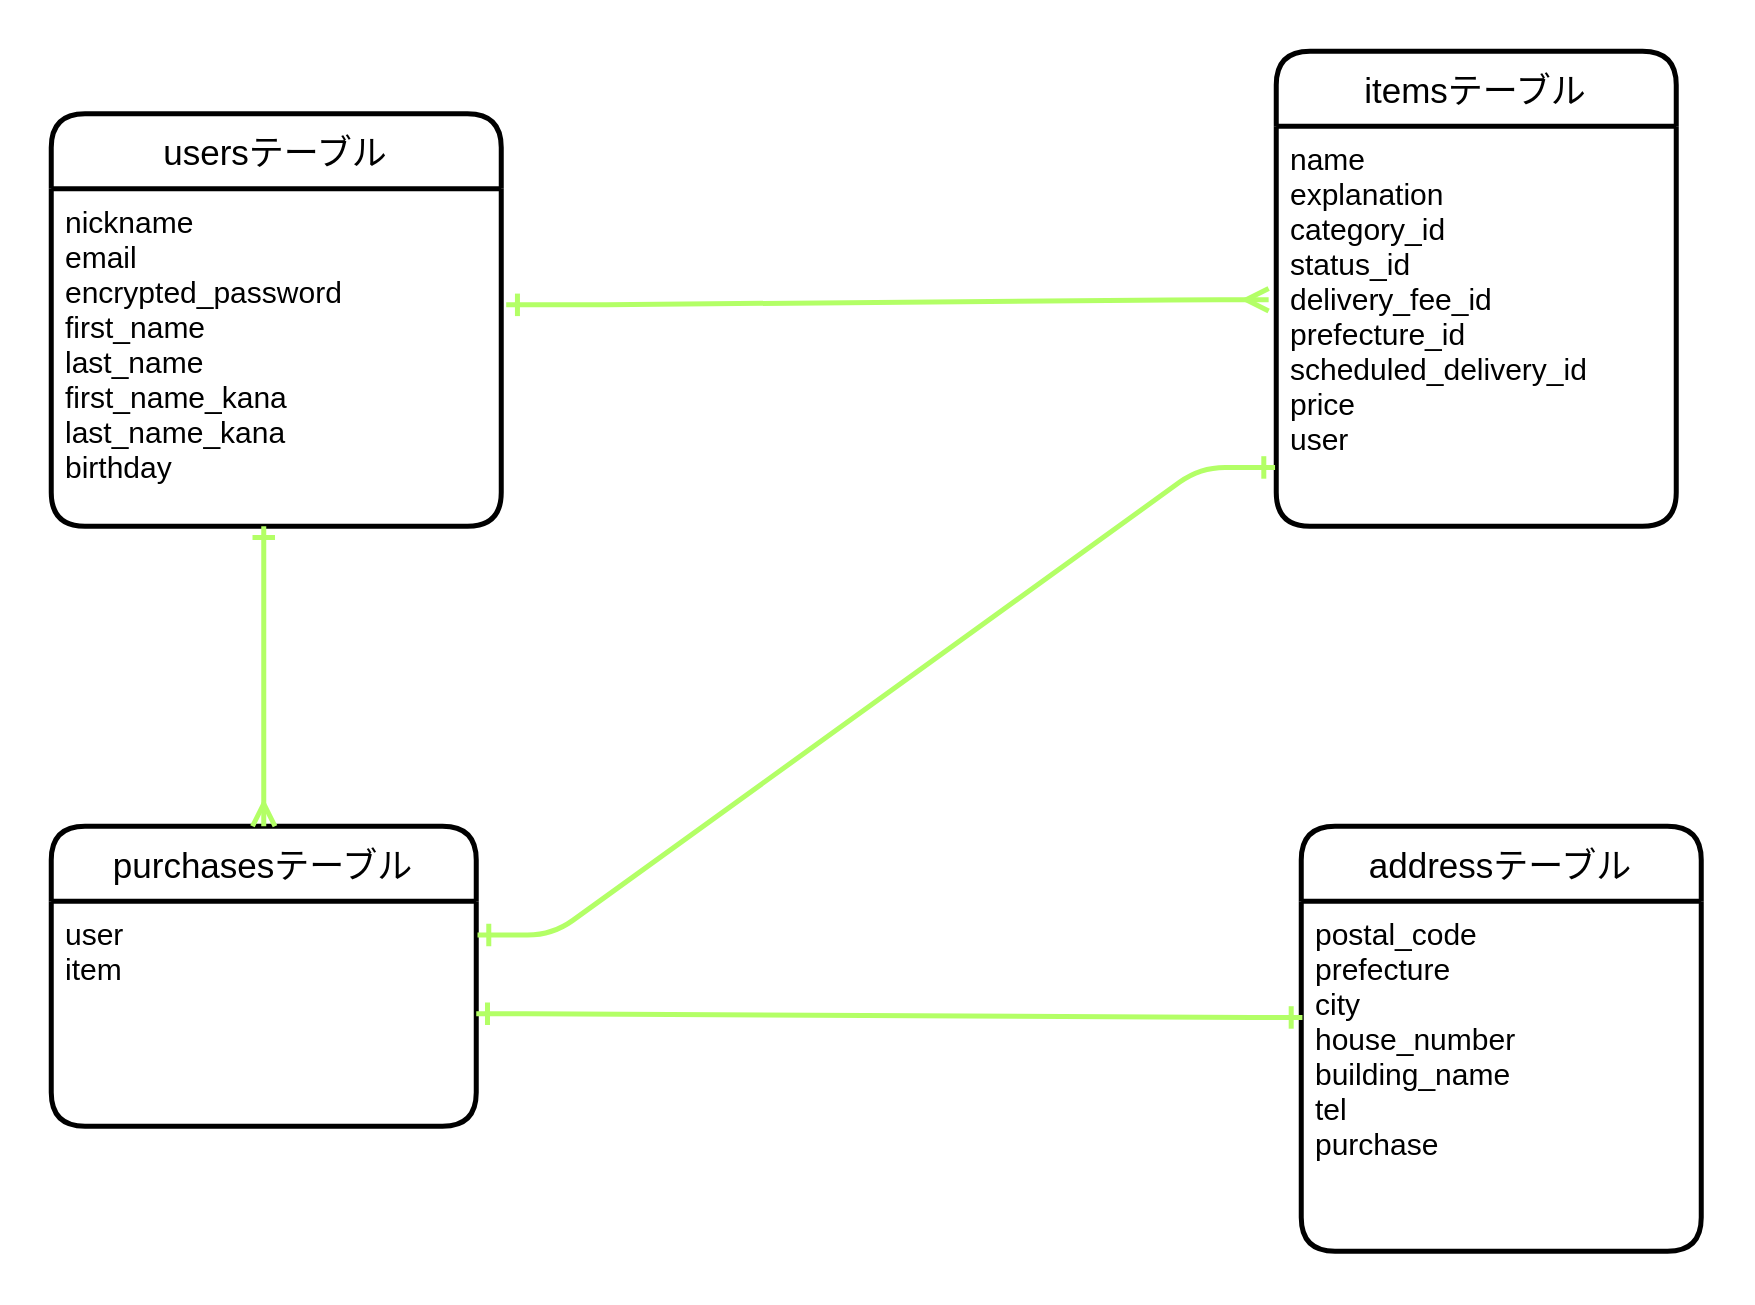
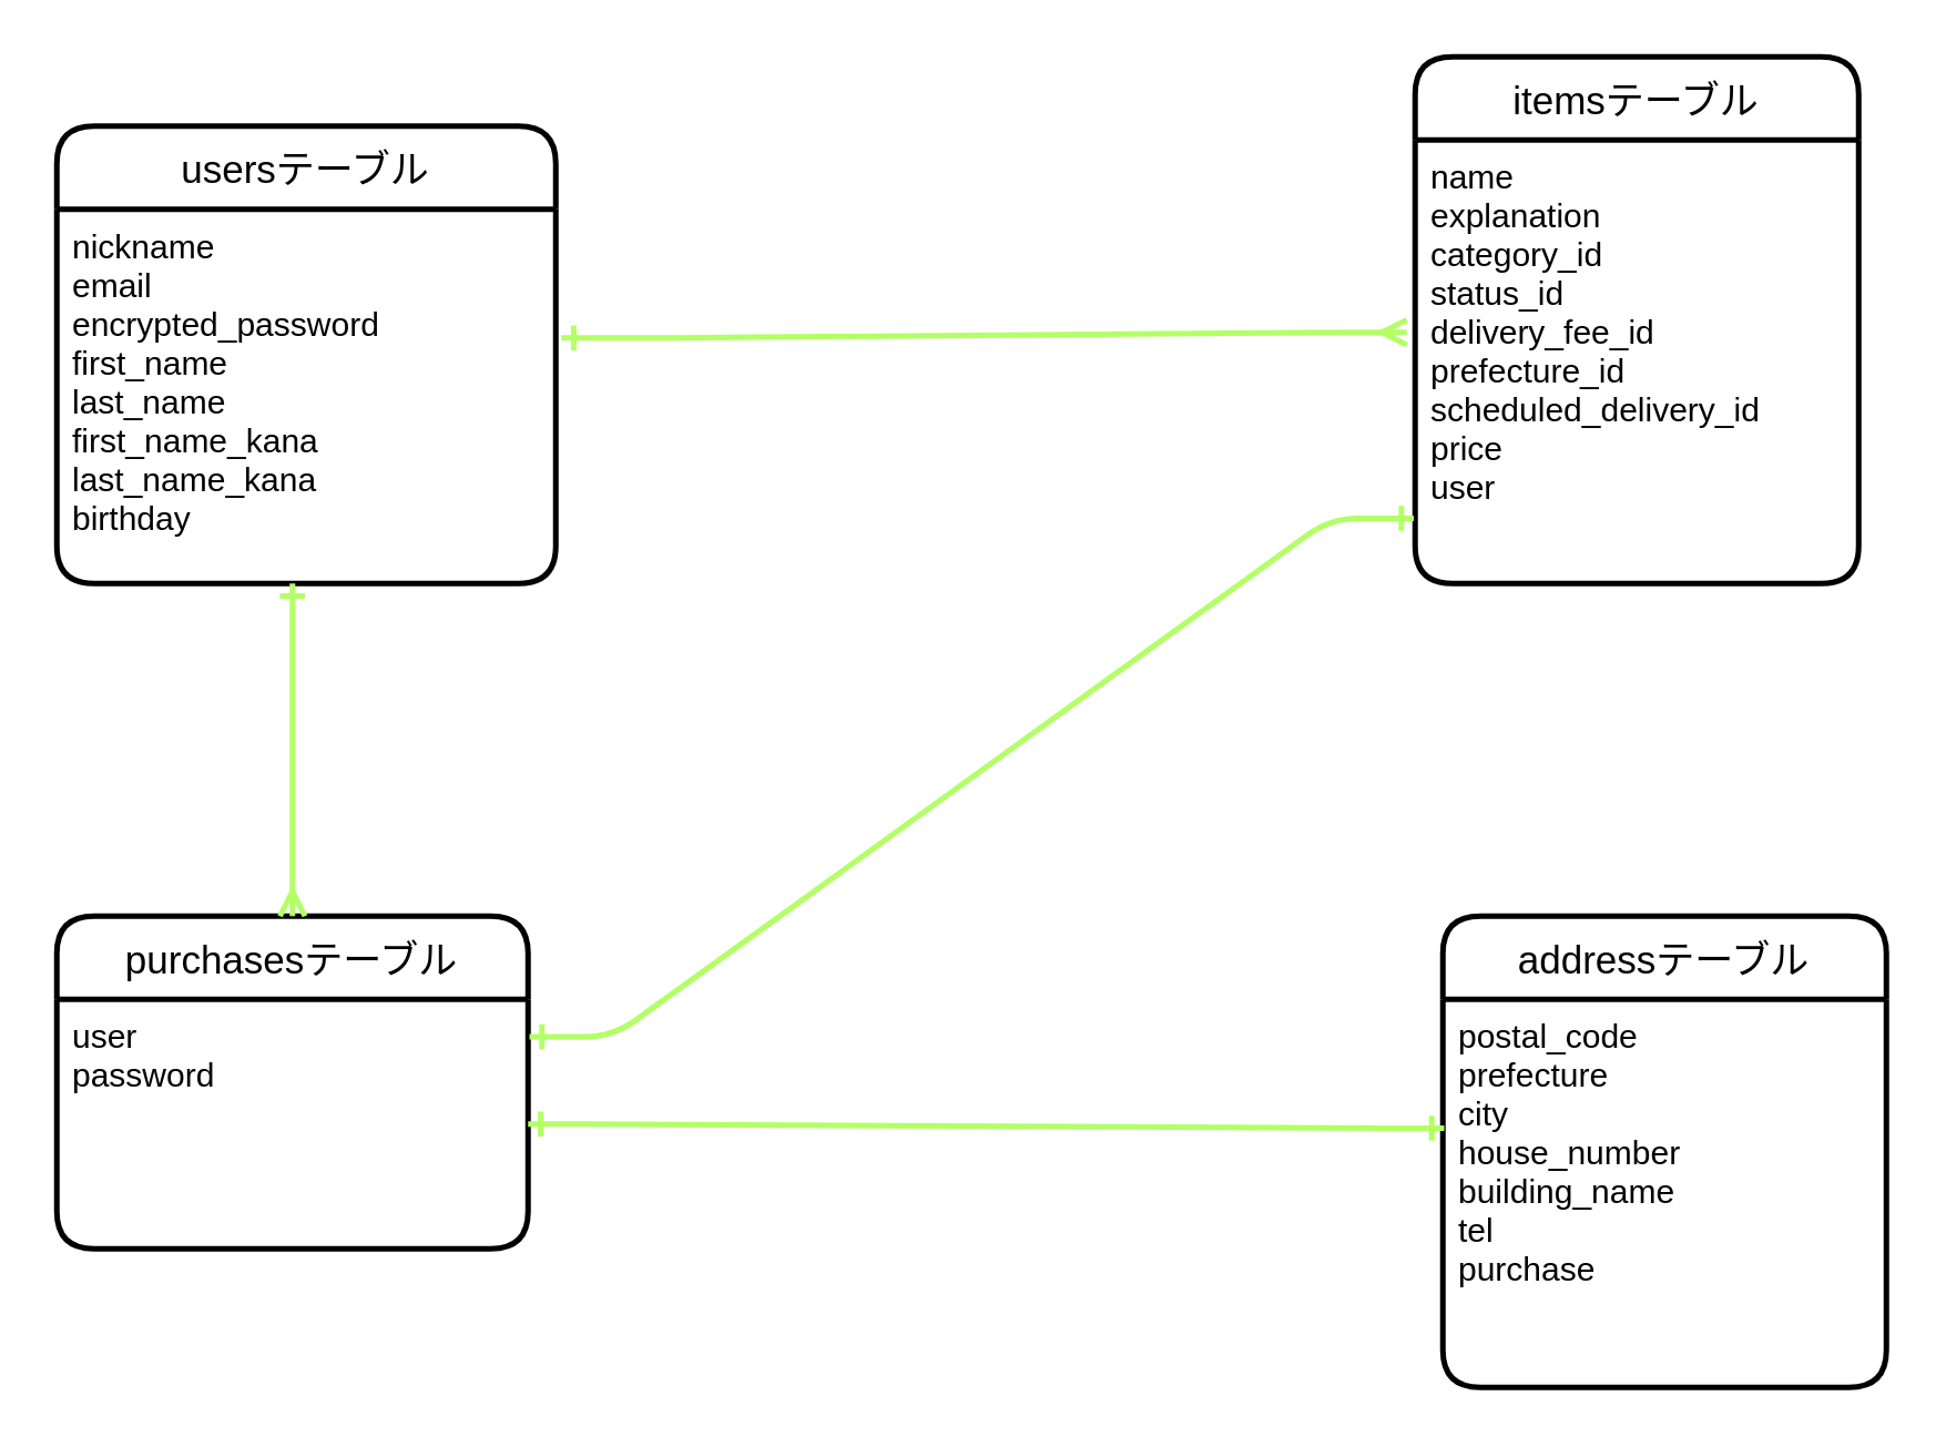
  <mxCell id="0" />
  <mxCell id="1" parent="0" />
  <mxCell id="2" value="usersテーブル" style="swimlane;childLayout=stackLayout;horizontal=1;startSize=30;horizontalStack=0;rounded=1;fontSize=14;fontStyle=0;strokeWidth=2;resizeParent=0;resizeLast=1;shadow=0;dashed=0;align=center;" vertex="1" parent="1"><mxGeometry x="20" y="45" width="180" height="165" as="geometry" /></mxCell>
  <mxCell id="3" value="nickname&#10;email&#10;encrypted_password&#10;first_name&#10;last_name&#10;first_name_kana&#10;last_name_kana&#10;birthday&#10;&#10;" style="align=left;strokeColor=none;fillColor=none;spacingLeft=4;fontSize=12;verticalAlign=top;resizable=0;rotatable=0;part=1;" vertex="1" parent="2"><mxGeometry y="30" width="180" height="135" as="geometry" /></mxCell>
  <mxCell id="4" style="edgeStyle=none;html=1;exitX=0;exitY=1;exitDx=0;exitDy=0;strokeColor=#B3FF66;strokeWidth=2;" edge="1" parent="2" source="2" target="3"><mxGeometry relative="1" as="geometry" /></mxCell>
  <mxCell id="5" value="purchasesテーブル" style="swimlane;childLayout=stackLayout;horizontal=1;startSize=30;horizontalStack=0;rounded=1;fontSize=14;fontStyle=0;strokeWidth=2;resizeParent=0;resizeLast=1;shadow=0;dashed=0;align=center;" vertex="1" parent="1"><mxGeometry x="20" y="330" width="170" height="120" as="geometry" /></mxCell>
- <mxCell id="6" value="user&#10;item" style="align=left;strokeColor=none;fillColor=none;spacingLeft=4;fontSize=12;verticalAlign=top;resizable=0;rotatable=0;part=1;" vertex="1" parent="5"><mxGeometry y="30" width="170" height="90" as="geometry" /></mxCell>
+ <mxCell id="6" value="user&#10;password" style="align=left;strokeColor=none;fillColor=none;spacingLeft=4;fontSize=12;verticalAlign=top;resizable=0;rotatable=0;part=1;" vertex="1" parent="5"><mxGeometry y="30" width="170" height="90" as="geometry" /></mxCell>
  <mxCell id="7" value="addressテーブル" style="swimlane;childLayout=stackLayout;horizontal=1;startSize=30;horizontalStack=0;rounded=1;fontSize=14;fontStyle=0;strokeWidth=2;resizeParent=0;resizeLast=1;shadow=0;dashed=0;align=center;" vertex="1" parent="1"><mxGeometry x="520" y="330" width="160" height="170" as="geometry" /></mxCell>
  <mxCell id="8" value="postal_code&#10;prefecture&#10;city&#10;house_number&#10;building_name&#10;tel&#10;purchase" style="align=left;strokeColor=none;fillColor=none;spacingLeft=4;fontSize=12;verticalAlign=top;resizable=0;rotatable=0;part=1;" vertex="1" parent="7"><mxGeometry y="30" width="160" height="140" as="geometry" /></mxCell>
  <mxCell id="9" value="" style="edgeStyle=entityRelationEdgeStyle;fontSize=12;html=1;endArrow=ERone;startArrow=ERone;strokeColor=#B3FF66;strokeWidth=2;exitX=1;exitY=0.5;exitDx=0;exitDy=0;entryX=0.003;entryY=0.332;entryDx=0;entryDy=0;entryPerimeter=0;endFill=0;startFill=0;" edge="1" parent="1" source="6" target="8"><mxGeometry width="100" height="100" relative="1" as="geometry"><mxPoint x="310" y="440" as="sourcePoint" /><mxPoint x="410" y="340" as="targetPoint" /></mxGeometry></mxCell>
  <mxCell id="10" value="itemsテーブル" style="swimlane;childLayout=stackLayout;horizontal=1;startSize=30;horizontalStack=0;rounded=1;fontSize=14;fontStyle=0;strokeWidth=2;resizeParent=0;resizeLast=1;shadow=0;dashed=0;align=center;" vertex="1" parent="1"><mxGeometry x="510" y="20" width="160" height="190" as="geometry" /></mxCell>
  <mxCell id="11" value="name&#10;explanation&#10;category_id&#10;status_id&#10;delivery_fee_id&#10;prefecture_id&#10;scheduled_delivery_id&#10;price&#10;user" style="align=left;strokeColor=none;fillColor=none;spacingLeft=4;fontSize=12;verticalAlign=top;resizable=0;rotatable=0;part=1;" vertex="1" parent="10"><mxGeometry y="30" width="160" height="160" as="geometry" /></mxCell>
  <mxCell id="12" value="" style="edgeStyle=entityRelationEdgeStyle;fontSize=12;html=1;endArrow=ERone;startArrow=ERone;strokeColor=#B3FF66;strokeWidth=2;exitX=1.003;exitY=0.15;exitDx=0;exitDy=0;exitPerimeter=0;entryX=-0.003;entryY=0.853;entryDx=0;entryDy=0;entryPerimeter=0;startFill=0;endFill=0;" edge="1" parent="1" source="6" target="11"><mxGeometry width="100" height="100" relative="1" as="geometry"><mxPoint x="230" y="410" as="sourcePoint" /><mxPoint x="330" y="310" as="targetPoint" /></mxGeometry></mxCell>
  <mxCell id="13" value="" style="fontSize=12;html=1;endArrow=ERone;startArrow=ERmany;strokeColor=#B3FF66;strokeWidth=2;exitX=0.5;exitY=0;exitDx=0;exitDy=0;startFill=0;endFill=0;" edge="1" parent="1" source="5"><mxGeometry width="100" height="100" relative="1" as="geometry"><mxPoint x="90" y="310" as="sourcePoint" /><mxPoint x="105" y="210" as="targetPoint" /></mxGeometry></mxCell>
  <mxCell id="14" value="" style="edgeStyle=entityRelationEdgeStyle;fontSize=12;html=1;endArrow=ERmany;startArrow=ERone;strokeColor=#B3FF66;strokeWidth=2;entryX=-0.019;entryY=0.434;entryDx=0;entryDy=0;entryPerimeter=0;exitX=1.011;exitY=0.344;exitDx=0;exitDy=0;exitPerimeter=0;endFill=0;startFill=0;" edge="1" parent="1" source="3" target="11"><mxGeometry width="100" height="100" relative="1" as="geometry"><mxPoint x="310" y="390" as="sourcePoint" /><mxPoint x="410" y="290" as="targetPoint" /></mxGeometry></mxCell>
